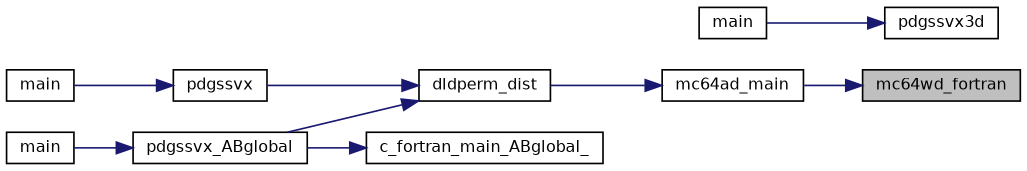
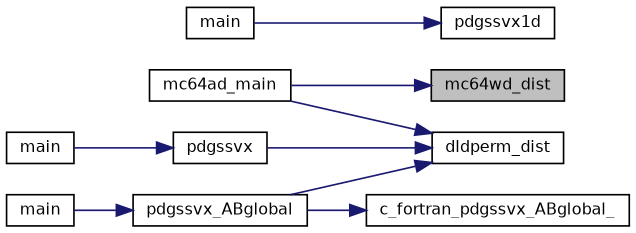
  digraph {
    rankdir=RL
    node [color=black fillcolor=white fontname=Helvetica fontsize=10 shape=record style=filled]
    edge [color=midnightblue dir=back fontname=Helvetica fontsize=10 labelfontname=Helvetica labelfontsize=10 style=solid]
-   n1 [fillcolor=grey75 fontcolor=black height=0.2 label=mc64wd_fortran width=0.4]
+   n1 [fillcolor=grey75 fontcolor=black height=0.2 label=mc64wd_dist width=0.4]
    n2 [height=0.2 label=mc64ad_main width=0.4]
    n3 [height=0.2 label=dldperm_dist width=0.4]
    n4 [height=0.2 label=pdgssvx width=0.4]
    n5 [height=0.2 label=pdgssvx_ABglobal width=0.4]
    n6 [height=0.2 label=main width=0.4]
-   n7 [height=0.2 label=pdgssvx3d width=0.4]
+   n7 [height=0.2 label=pdgssvx1d width=0.4]
    n8 [height=0.2 label=main width=0.4]
    n9 [height=0.2 label=main width=0.4]
-   n10 [height=0.2 label=c_fortran_main_ABglobal_ width=0.4]
+   n10 [height=0.2 label=c_fortran_pdgssvx_ABglobal_ width=0.4]
    n1 -> n2
-   n2 -> n3
+   n3 -> n2
    n3 -> n4
    n3 -> n5
    n4 -> n6
    n5 -> n9
    n7 -> n8
    n10 -> n5
  }
